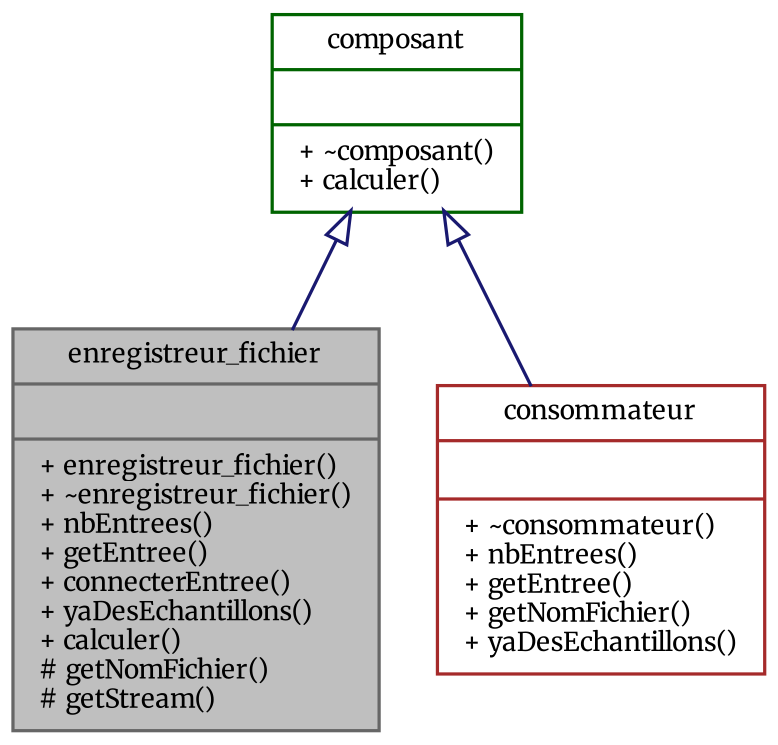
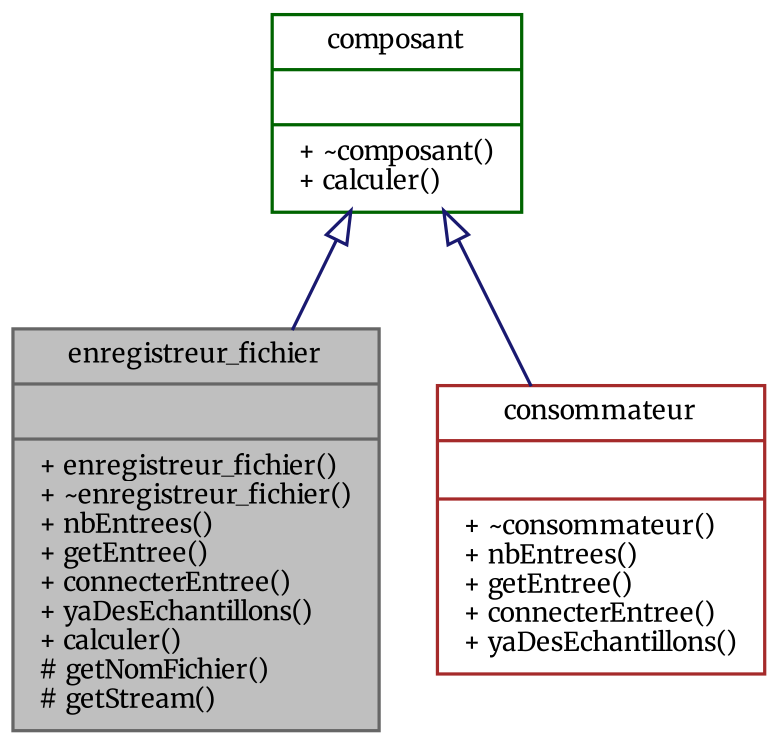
  digraph {
    fontname=Merriweather
    node [fillcolor=white fontname=Merriweather fontsize=8 shape=record style=filled]
    edge [arrowtail=onormal color=midnightblue dir=back fontname=Merriweather fontsize=8 labelfontname=Helvetica labelfontsize=8 style=solid]
    n1 [color=gray40 fillcolor=grey75 fontcolor=black height=0.2 label="{enregistreur_fichier\n||+ enregistreur_fichier()\l+ ~enregistreur_fichier()\l+ nbEntrees()\l+ getEntree()\l+ connecterEntree()\l+ yaDesEchantillons()\l+ calculer()\l# getNomFichier()\l# getStream()\l}" width=0.4]
-   n2 [color=brown height=0.2 label="{consommateur\n||+ ~consommateur()\l+ nbEntrees()\l+ getEntree()\l+ getNomFichier()\l+ yaDesEchantillons()\l}" width=0.4]
+   n2 [color=brown height=0.2 label="{consommateur\n||+ ~consommateur()\l+ nbEntrees()\l+ getEntree()\l+ connecterEntree()\l+ yaDesEchantillons()\l}" width=0.4]
    n3 [color=darkgreen height=0.2 label="{composant\n||+ ~composant()\l+ calculer()\l}" width=0.4]
    n3 -> n1
    n3 -> n2
  }
